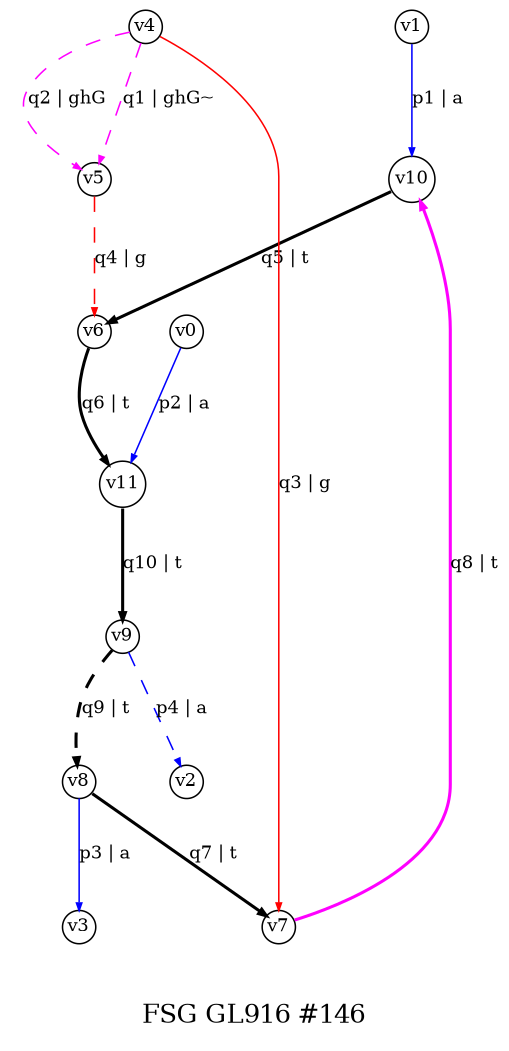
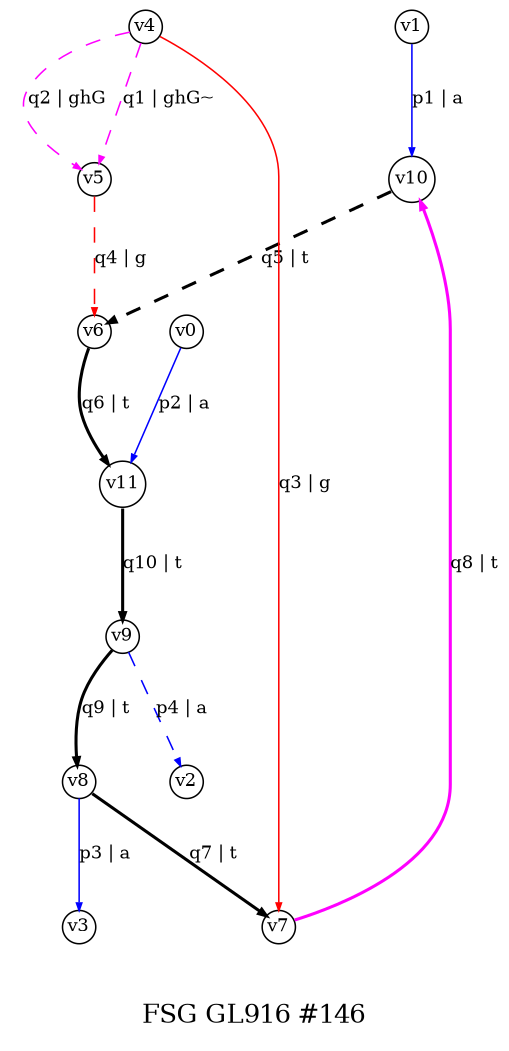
  digraph {
    fontsize=10
    label="FSG GL916 #146"
    noverlap=scale
    node [fontsize=7 margin=0 penwidth=0.6 shape=circle]
    edge [arrowsize=0.3 color=black fontsize=7 penwidth=0.6 style=solid]
    v1 [height=0.01]
    v10 [height=0.01]
    v6 [height=0.01]
    v11 [height=0.01]
    v0 [height=0.01]
    v9 [height=0.01]
    v8 [height=0.01]
    v2 [height=0.01]
    v3 [height=0.01]
    v7 [height=0.01]
    v4 [height=0.01]
    v5 [height=0.01]
    v1 -> v10 [color=blue label="p1 | a"]
-   v10 -> v6 [label="q5 | t" penwidth=1.2]
+   v10 -> v6 [label="q5 | t" penwidth=1.2 style=dashed]
    v6 -> v11 [label="q6 | t" penwidth=1.2]
    v11 -> v9 [label="q10 | t" penwidth=1.2]
    v0 -> v11 [color=blue label="p2 | a"]
-   v9 -> v8 [label="q9 | t" penwidth=1.2 style=dashed]
+   v9 -> v8 [label="q9 | t" penwidth=1.2]
    v9 -> v2 [color=blue label="p4 | a" style=dashed]
    v8 -> v3 [color=blue label="p3 | a"]
    v8 -> v7 [label="q7 | t" penwidth=1.2]
    v7 -> v10 [color=magenta label="q8 | t" penwidth=1.2]
    v4 -> v7 [color=red label="q3 | g"]
    v4 -> v5 [color=magenta label="q1 | ghG~" style=dashed]
    v4 -> v5 [color=magenta label="q2 | ghG" style=dashed]
    v5 -> v6 [color=red label="q4 | g" style=dashed]
  }
